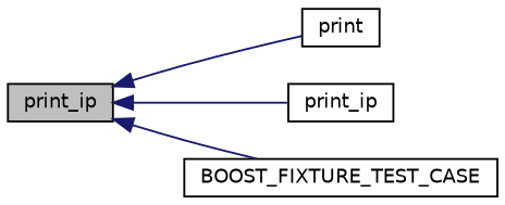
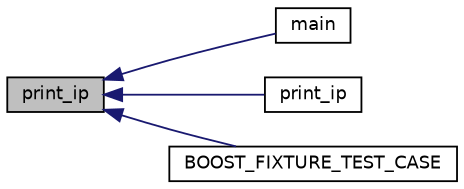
  digraph {
    rankdir=LR
    node [color=black fillcolor=white fontname=Helvetica fontsize=10 shape=record style=filled]
    edge [color=midnightblue dir=back fontname=Helvetica fontsize=10 labelfontname=Helvetica labelfontsize=10 style=solid]
    n1 [fillcolor=grey75 fontcolor=black height=0.2 label=print_ip width=0.4]
-   n2 [height=0.2 label=print width=0.4]
+   n2 [height=0.2 label=main width=0.4]
    n3 [height=0.2 label=print_ip width=0.4]
    n4 [height=0.2 label=BOOST_FIXTURE_TEST_CASE width=0.4]
    n1 -> n2
    n1 -> n3
    n1 -> n4
  }
